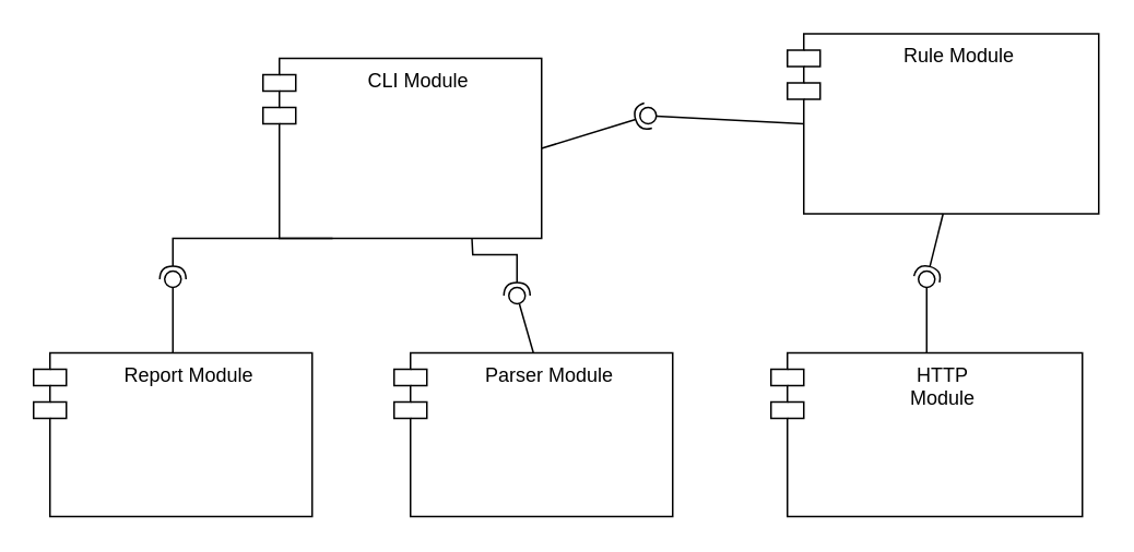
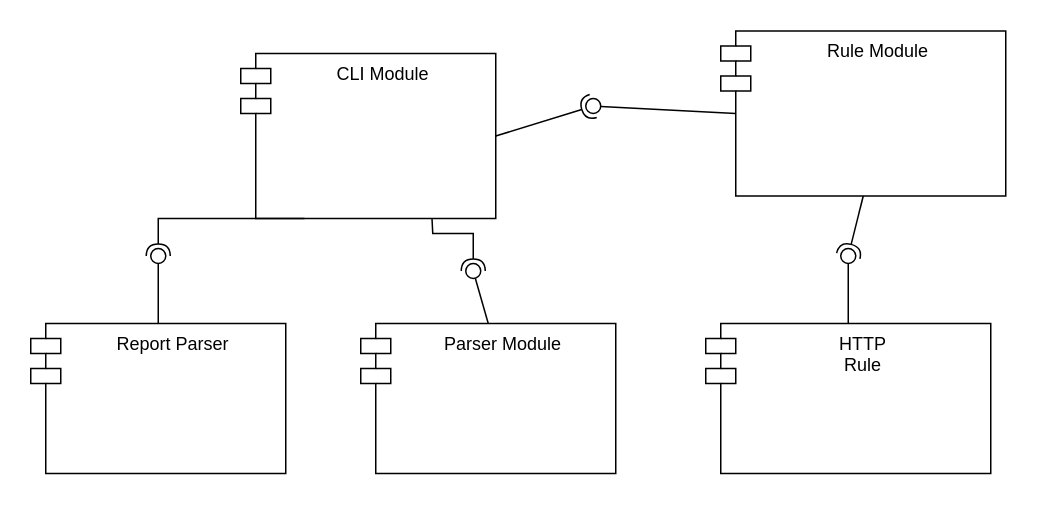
  <mxCell id="0" />
  <mxCell id="1" parent="0" />
  <mxCell id="2" value="CLI Module&#10;" style="shape=module;align=left;spacingLeft=20;align=center;verticalAlign=top;" vertex="1" parent="1"><mxGeometry x="160" y="35" width="170" height="110" as="geometry" /></mxCell>
  <mxCell id="3" value="Rule Module" style="shape=module;align=left;spacingLeft=20;align=center;verticalAlign=top;" vertex="1" parent="1"><mxGeometry x="480" y="20" width="190" height="110" as="geometry" /></mxCell>
- <mxCell id="4" value="Report Module" style="shape=module;align=left;spacingLeft=20;align=center;verticalAlign=top;" vertex="1" parent="1"><mxGeometry x="20" y="215" width="170" height="100" as="geometry" /></mxCell>
- <mxCell id="5" value="HTTP &#10;Module" style="shape=module;align=left;spacingLeft=20;align=center;verticalAlign=top;" vertex="1" parent="1"><mxGeometry x="470" y="215" width="190" height="100" as="geometry" /></mxCell>
+ <mxCell id="4" value="Report Parser" style="shape=module;align=left;spacingLeft=20;align=center;verticalAlign=top;" vertex="1" parent="1"><mxGeometry x="20" y="215" width="170" height="100" as="geometry" /></mxCell>
+ <mxCell id="5" value="HTTP &#10;Rule" style="shape=module;align=left;spacingLeft=20;align=center;verticalAlign=top;" vertex="1" parent="1"><mxGeometry x="470" y="215" width="190" height="100" as="geometry" /></mxCell>
  <mxCell id="6" value="" style="rounded=0;orthogonalLoop=1;jettySize=auto;html=1;endArrow=halfCircle;endFill=0;endSize=6;strokeWidth=1;sketch=0;exitX=1;exitY=0.5;exitDx=0;exitDy=0;" edge="1" parent="1" source="2"><mxGeometry relative="1" as="geometry"><mxPoint x="350" y="80" as="sourcePoint" /><mxPoint x="395" y="70" as="targetPoint" /></mxGeometry></mxCell>
  <mxCell id="7" value="" style="ellipse;whiteSpace=wrap;html=1;align=center;aspect=fixed;resizable=0;points=[];outlineConnect=0;sketch=0;" vertex="1" parent="1"><mxGeometry x="390" y="65" width="10" height="10" as="geometry" /></mxCell>
  <mxCell id="8" value="" style="rounded=0;orthogonalLoop=1;jettySize=auto;html=1;endArrow=none;endFill=0;sketch=0;sourcePerimeterSpacing=0;exitX=0;exitY=0.5;exitDx=10;exitDy=0;exitPerimeter=0;" edge="1" parent="1" source="3" target="7"><mxGeometry relative="1" as="geometry"><mxPoint x="350" y="125" as="sourcePoint" /><mxPoint x="330" y="70" as="targetPoint" /></mxGeometry></mxCell>
  <mxCell id="9" value="" style="rounded=0;orthogonalLoop=1;jettySize=auto;html=1;endArrow=none;endFill=0;sketch=0;sourcePerimeterSpacing=0;targetPerimeterSpacing=0;exitX=0.5;exitY=0;exitDx=0;exitDy=0;" edge="1" target="11" parent="1" source="5"><mxGeometry relative="1" as="geometry"><mxPoint x="420" y="175" as="sourcePoint" /></mxGeometry></mxCell>
  <mxCell id="10" value="" style="rounded=0;orthogonalLoop=1;jettySize=auto;html=1;endArrow=halfCircle;endFill=0;endSize=6;strokeWidth=1;sketch=0;exitX=0.5;exitY=1;exitDx=0;exitDy=0;" edge="1" parent="1" source="3"><mxGeometry relative="1" as="geometry"><mxPoint x="500" y="170" as="sourcePoint" /><mxPoint x="565" y="170" as="targetPoint" /></mxGeometry></mxCell>
  <mxCell id="11" value="" style="ellipse;whiteSpace=wrap;html=1;align=center;aspect=fixed;resizable=0;points=[];outlineConnect=0;sketch=0;" vertex="1" parent="1"><mxGeometry x="560" y="165" width="10" height="10" as="geometry" /></mxCell>
  <mxCell id="12" value="Parser Module" style="shape=module;align=left;spacingLeft=20;align=center;verticalAlign=top;" vertex="1" parent="1"><mxGeometry x="240" y="215" width="170" height="100" as="geometry" /></mxCell>
  <mxCell id="13" value="" style="rounded=0;orthogonalLoop=1;jettySize=auto;html=1;endArrow=none;endFill=0;sketch=0;sourcePerimeterSpacing=0;targetPerimeterSpacing=0;exitX=0.5;exitY=0;exitDx=0;exitDy=0;" edge="1" target="15" parent="1" source="4"><mxGeometry relative="1" as="geometry"><mxPoint x="100" y="170" as="sourcePoint" /></mxGeometry></mxCell>
  <mxCell id="14" value="" style="rounded=0;orthogonalLoop=1;jettySize=auto;html=1;endArrow=halfCircle;endFill=0;entryX=0.5;entryY=0.5;endSize=6;strokeWidth=1;sketch=0;exitX=0.25;exitY=1;exitDx=0;exitDy=0;" edge="1" target="15" parent="1" source="2"><mxGeometry relative="1" as="geometry"><mxPoint x="140" y="170" as="sourcePoint" /><Array as="points"><mxPoint x="203" y="145" /><mxPoint x="105" y="145" /></Array></mxGeometry></mxCell>
  <mxCell id="15" value="" style="ellipse;whiteSpace=wrap;html=1;align=center;aspect=fixed;resizable=0;points=[];outlineConnect=0;sketch=0;" vertex="1" parent="1"><mxGeometry x="100" y="165" width="10" height="10" as="geometry" /></mxCell>
  <mxCell id="16" value="" style="rounded=0;orthogonalLoop=1;jettySize=auto;html=1;endArrow=none;endFill=0;sketch=0;sourcePerimeterSpacing=0;targetPerimeterSpacing=0;exitX=0.5;exitY=0;exitDx=0;exitDy=0;" edge="1" target="18" parent="1" source="12"><mxGeometry relative="1" as="geometry"><mxPoint x="140" y="200" as="sourcePoint" /></mxGeometry></mxCell>
  <mxCell id="17" value="" style="rounded=0;orthogonalLoop=1;jettySize=auto;html=1;endArrow=halfCircle;endFill=0;endSize=6;strokeWidth=1;sketch=0;exitX=0.75;exitY=1;exitDx=0;exitDy=0;" edge="1" parent="1" source="2"><mxGeometry relative="1" as="geometry"><mxPoint x="180" y="200" as="sourcePoint" /><mxPoint x="315" y="180" as="targetPoint" /><Array as="points"><mxPoint x="288" y="155" /><mxPoint x="315" y="155" /></Array></mxGeometry></mxCell>
  <mxCell id="18" value="" style="ellipse;whiteSpace=wrap;html=1;align=center;aspect=fixed;resizable=0;points=[];outlineConnect=0;sketch=0;" vertex="1" parent="1"><mxGeometry x="310" y="175" width="10" height="10" as="geometry" /></mxCell>
